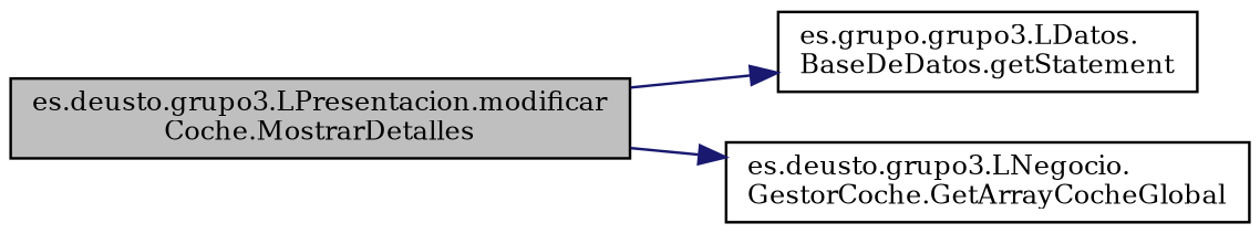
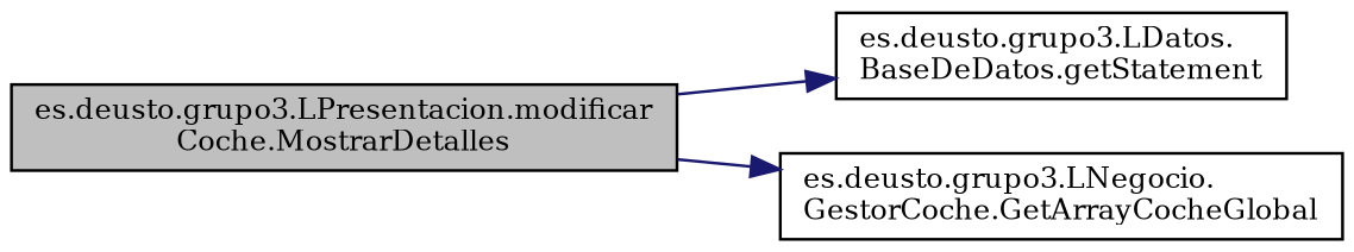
  digraph {
    rankdir=LR
    fontname="DejaVu Serif"
    node [color=black fillcolor=white fontname="DejaVu Serif" fontsize=10 shape=record style=filled]
    edge [color=midnightblue fontname="DejaVu Serif" fontsize=10 labelfontname=Helvetica labelfontsize=10 style=solid]
    n1 [fillcolor=grey75 fontcolor=black height=0.2 label="es.deusto.grupo3.LPresentacion.modificar\lCoche.MostrarDetalles" width=0.4]
-   n2 [height=0.2 label="es.grupo.grupo3.LDatos.\lBaseDeDatos.getStatement" width=0.4]
+   n2 [height=0.2 label="es.deusto.grupo3.LDatos.\lBaseDeDatos.getStatement" width=0.4]
    n3 [height=0.2 label="es.deusto.grupo3.LNegocio.\lGestorCoche.GetArrayCocheGlobal" width=0.4]
    n1 -> n2
    n1 -> n3
  }
